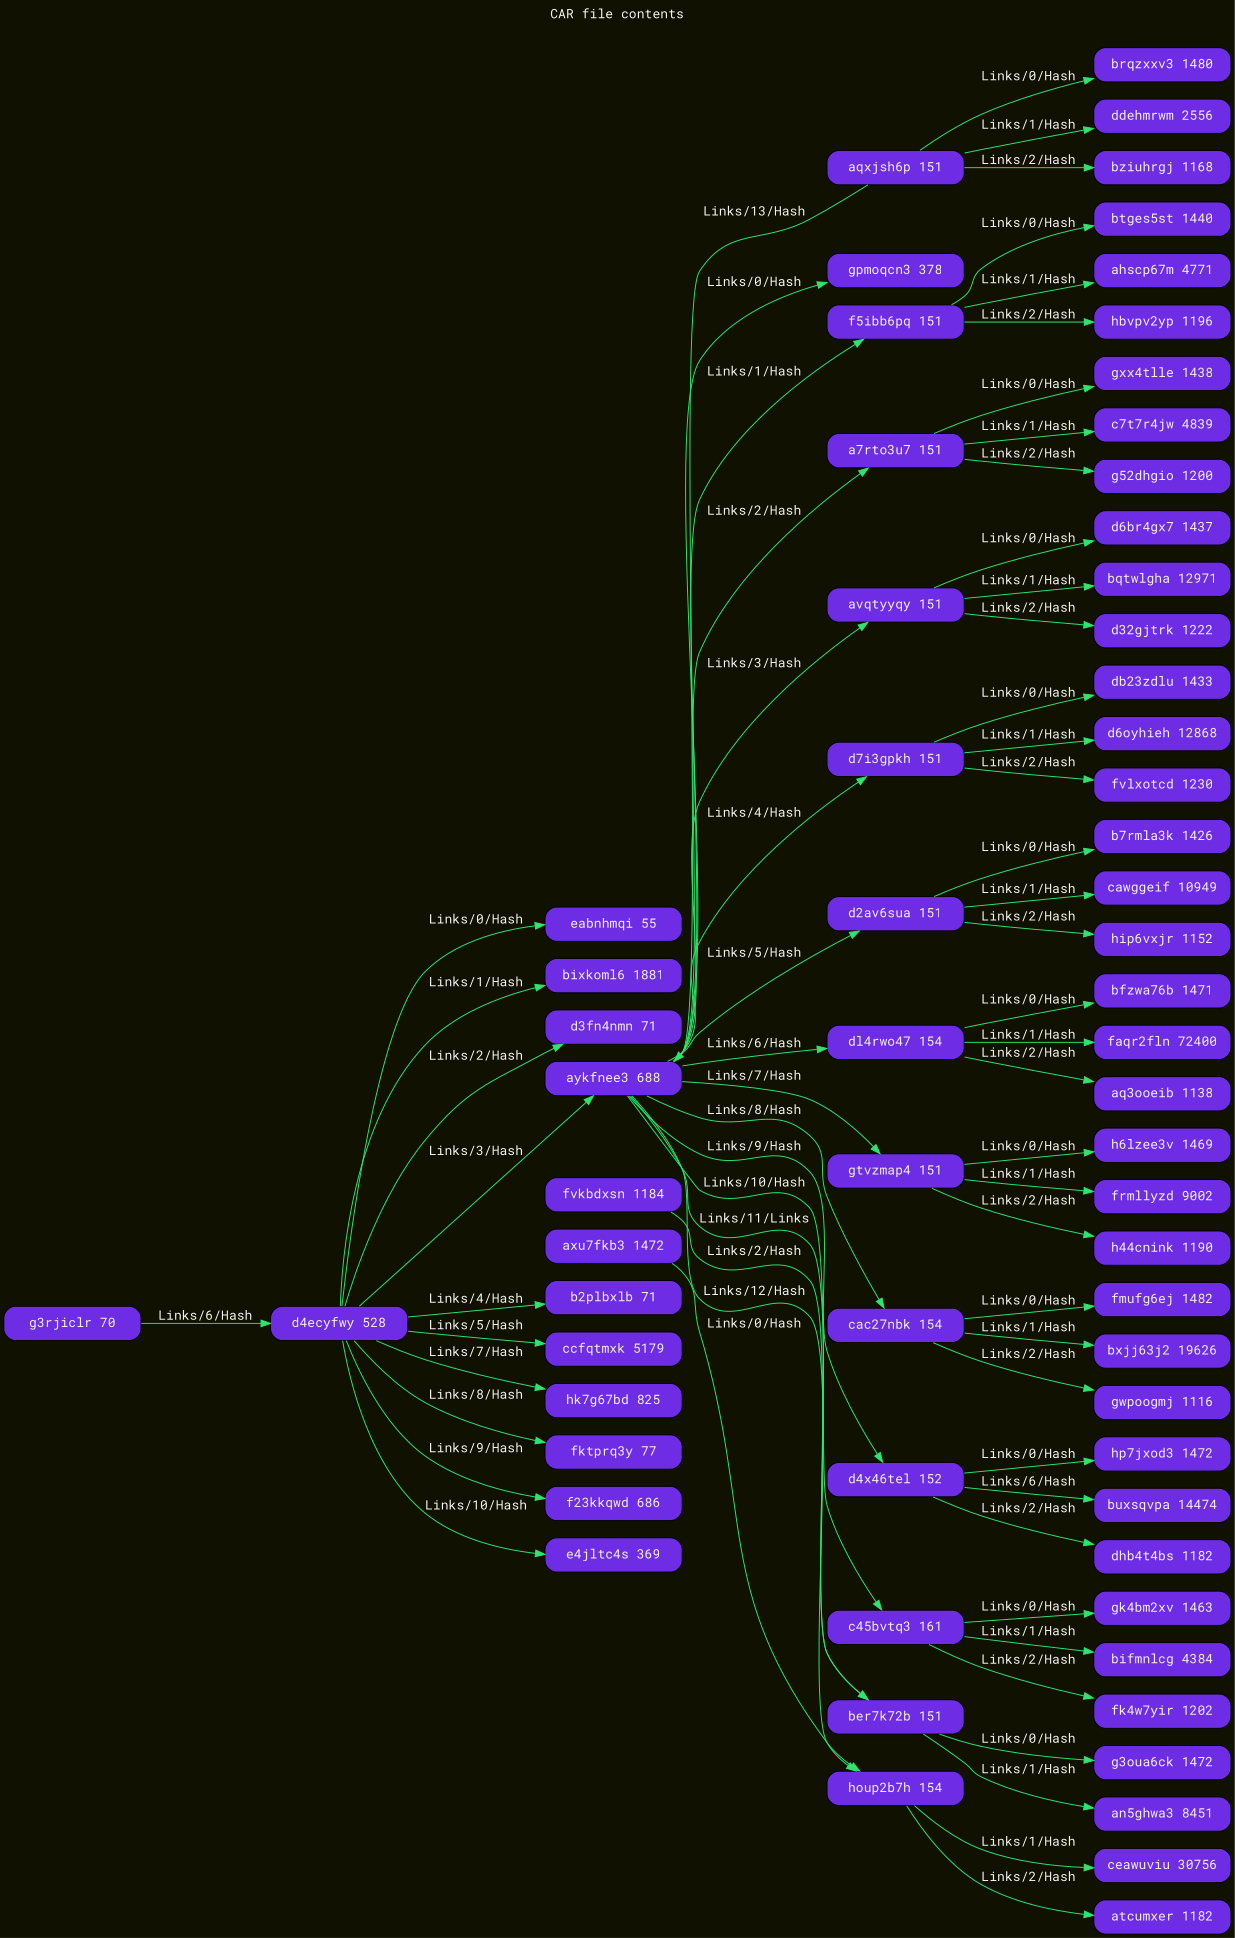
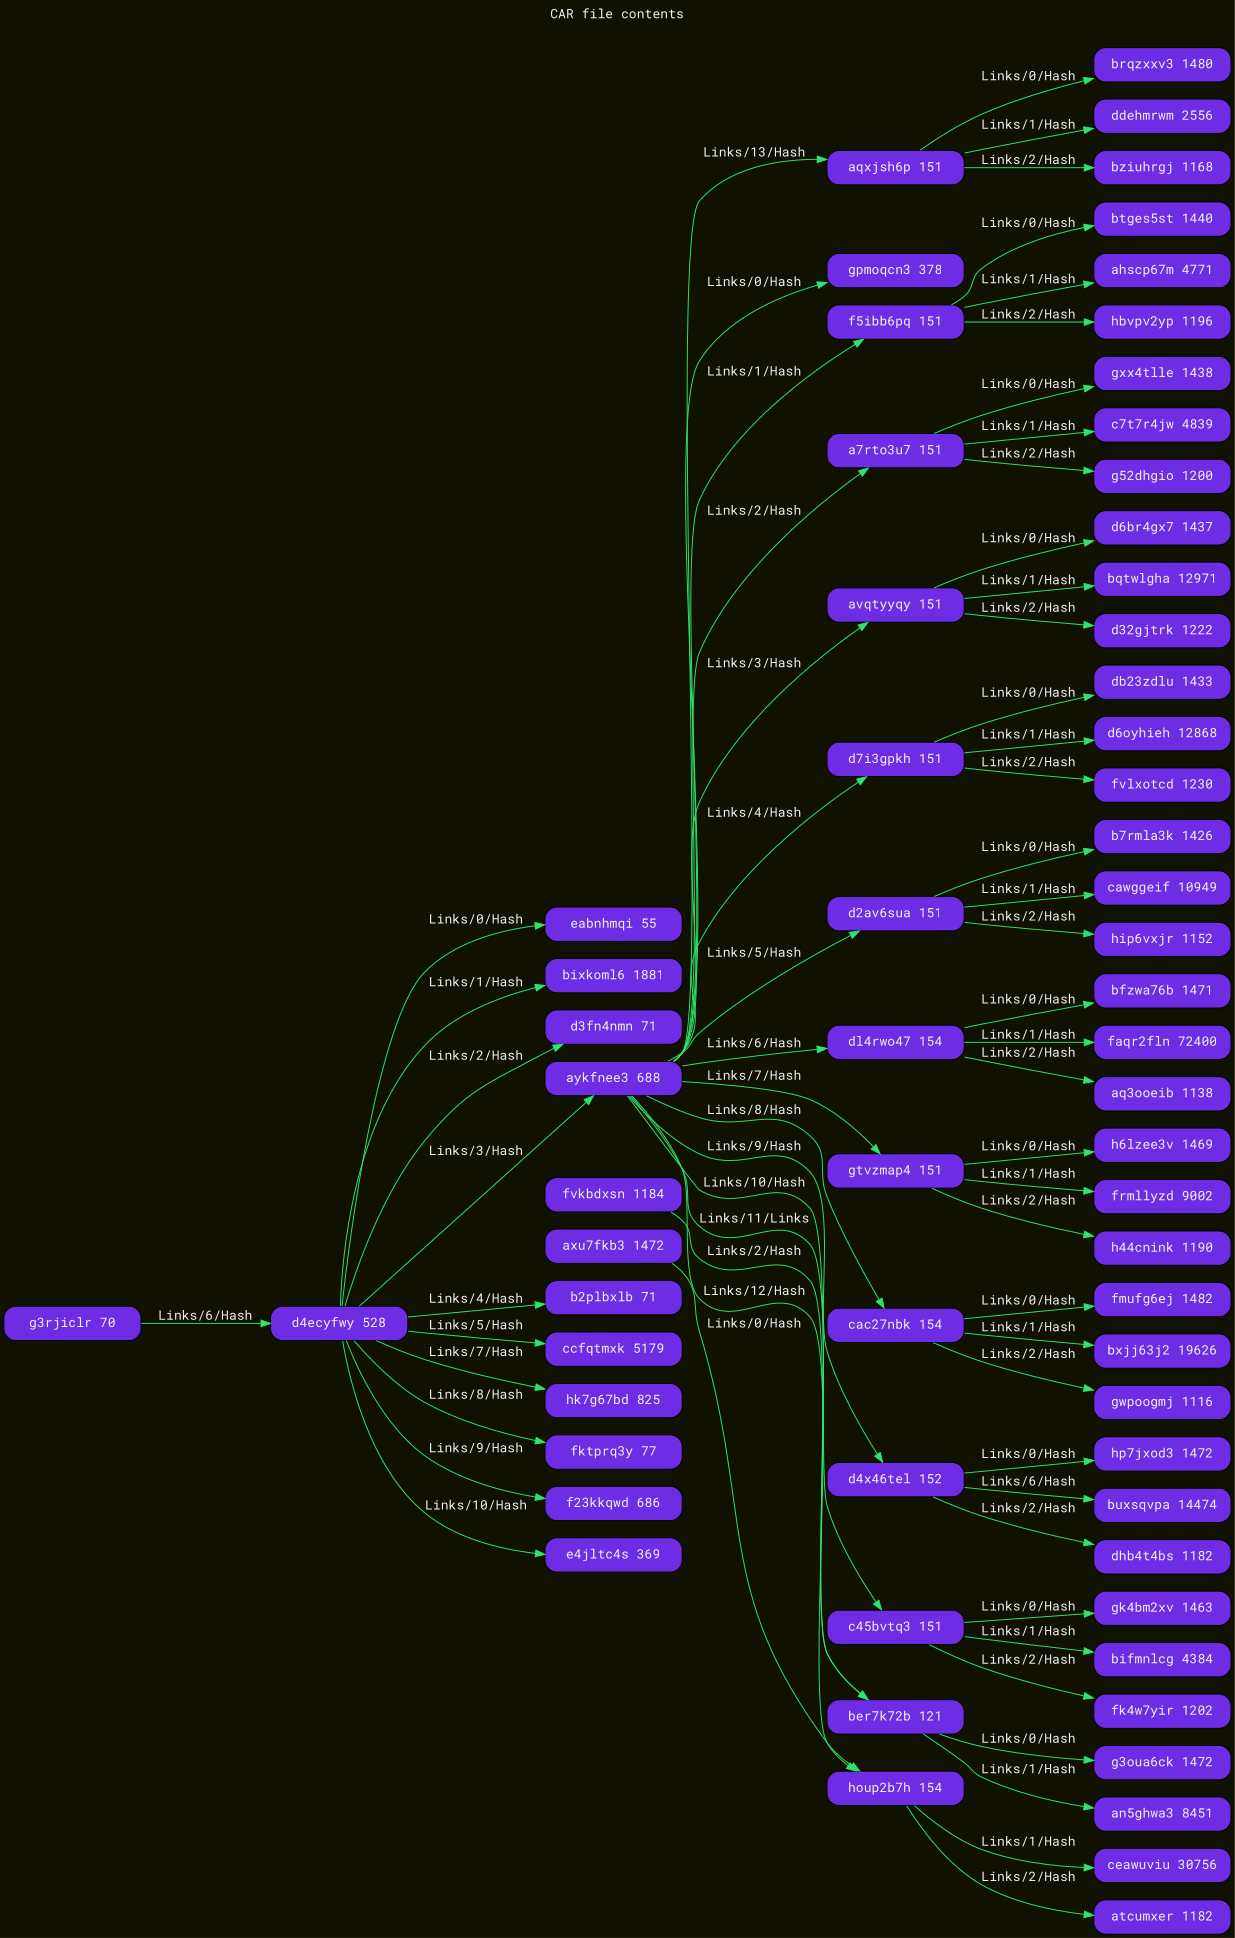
  digraph {
    bgcolor="#11111"
    fontcolor="#F2F2F2"
    fontname="Roboto Mono"
    label="CAR file contents"
    labelloc=t
    rankdir=LR
    node [fillcolor="#6e2de5" fontcolor="#F2F2F2" fontname="Roboto Mono" shape=rect style="filled,rounded"]
    edge [color="#2de56e" fontcolor="#F2F2F2" fontname="Roboto Mono"]
    n1 [label="eabnhmqi 55" width=2]
    n2 [label="bixkoml6 1881" width=2]
    n3 [label="d3fn4nmn 71" width=2]
    n4 [label="gpmoqcn3 378" width=2]
    n5 [label="btges5st 1440" width=2]
    n6 [label="ahscp67m 4771" width=2]
    n7 [label="hbvpv2yp 1196" width=2]
    n8 [label="f5ibb6pq 151" width=2]
    n9 [label="gxx4tlle 1438" width=2]
    n10 [label="c7t7r4jw 4839" width=2]
    n11 [label="g52dhgio 1200" width=2]
    n12 [label="a7rto3u7 151" width=2]
    n13 [label="d6br4gx7 1437" width=2]
    n14 [label="bqtwlgha 12971" width=2]
    n15 [label="d32gjtrk 1222" width=2]
    n16 [label="avqtyyqy 151" width=2]
    n17 [label="db23zdlu 1433" width=2]
    n18 [label="d6oyhieh 12868" width=2]
    n19 [label="fvlxotcd 1230" width=2]
    n20 [label="d7i3gpkh 151" width=2]
    n21 [label="b7rmla3k 1426" width=2]
    n22 [label="cawggeif 10949" width=2]
    n23 [label="hip6vxjr 1152" width=2]
    n24 [label="d2av6sua 151" width=2]
    n25 [label="bfzwa76b 1471" width=2]
    n26 [label="faqr2fln 72400" width=2]
    n27 [label="aq3ooeib 1138" width=2]
    n28 [label="dl4rwo47 154" width=2]
    n29 [label="h6lzee3v 1469" width=2]
    n30 [label="frmllyzd 9002" width=2]
    n31 [label="h44cnink 1190" width=2]
    n32 [label="gtvzmap4 151" width=2]
    n33 [label="fmufg6ej 1482" width=2]
    n34 [label="bxjj63j2 19626" width=2]
    n35 [label="gwpoogmj 1116" width=2]
    n36 [label="cac27nbk 154" width=2]
    n37 [label="hp7jxod3 1472" width=2]
    n38 [label="buxsqvpa 14474" width=2]
    n39 [label="dhb4t4bs 1182" width=2]
    n40 [label="d4x46tel 152" width=2]
    n41 [label="gk4bm2xv 1463" width=2]
    n42 [label="bifmnlcg 4384" width=2]
    n43 [label="fk4w7yir 1202" width=2]
-   n44 [label="c45bvtq3 161" width=2]
+   n44 [label="c45bvtq3 151" width=2]
    n45 [label="g3oua6ck 1472" width=2]
    n46 [label="an5ghwa3 8451" width=2]
    n47 [label="fvkbdxsn 1184" width=2]
-   n48 [label="ber7k72b 151" width=2]
+   n48 [label="ber7k72b 121" width=2]
    n49 [label="axu7fkb3 1472" width=2]
    n50 [label="houp2b7h 154" width=2]
    n51 [label="ceawuviu 30756" width=2]
    n52 [label="atcumxer 1182" width=2]
    n53 [label="brqzxxv3 1480" width=2]
    n54 [label="ddehmrwm 2556" width=2]
    n55 [label="bziuhrgj 1168" width=2]
    n56 [label="aqxjsh6p 151" width=2]
    n57 [label="aykfnee3 688" width=2]
    n58 [label="b2plbxlb 71" width=2]
    n59 [label="ccfqtmxk 5179" width=2]
    n60 [label="g3rjiclr 70" width=2]
    n61 [label="d4ecyfwy 528" width=2]
    n62 [label="hk7g67bd 825" width=2]
    n63 [label="fktprq3y 77" width=2]
    n64 [label="f23kkqwd 686" width=2]
    n65 [label="e4jltc4s 369" width=2]
    n8 -> n5 [label="Links/0/Hash"]
    n8 -> n6 [label="Links/1/Hash"]
    n8 -> n7 [label="Links/2/Hash"]
    n12 -> n9 [label="Links/0/Hash"]
    n12 -> n10 [label="Links/1/Hash"]
    n12 -> n11 [label="Links/2/Hash"]
    n16 -> n13 [label="Links/0/Hash"]
    n16 -> n14 [label="Links/1/Hash"]
    n16 -> n15 [label="Links/2/Hash"]
    n20 -> n17 [label="Links/0/Hash"]
    n20 -> n18 [label="Links/1/Hash"]
    n20 -> n19 [label="Links/2/Hash"]
    n24 -> n21 [label="Links/0/Hash"]
    n24 -> n22 [label="Links/1/Hash"]
    n24 -> n23 [label="Links/2/Hash"]
    n28 -> n25 [label="Links/0/Hash"]
    n28 -> n26 [label="Links/1/Hash"]
    n28 -> n27 [label="Links/2/Hash"]
    n32 -> n29 [label="Links/0/Hash"]
    n32 -> n30 [label="Links/1/Hash"]
    n32 -> n31 [label="Links/2/Hash"]
    n36 -> n33 [label="Links/0/Hash"]
    n36 -> n34 [label="Links/1/Hash"]
    n36 -> n35 [label="Links/2/Hash"]
    n40 -> n37 [label="Links/0/Hash"]
    n40 -> n38 [label="Links/6/Hash"]
    n40 -> n39 [label="Links/2/Hash"]
    n44 -> n41 [label="Links/0/Hash"]
    n44 -> n42 [label="Links/1/Hash"]
    n44 -> n43 [label="Links/2/Hash"]
    n47 -> n48 [label="Links/2/Hash"]
    n48 -> n45 [label="Links/0/Hash"]
    n48 -> n46 [label="Links/1/Hash"]
    n49 -> n50 [label="Links/0/Hash"]
    n50 -> n51 [label="Links/1/Hash"]
    n50 -> n52 [label="Links/2/Hash"]
    n56 -> n53 [label="Links/0/Hash"]
    n56 -> n54 [label="Links/1/Hash"]
    n56 -> n55 [label="Links/2/Hash"]
    n57 -> n4 [label="Links/0/Hash"]
    n57 -> n8 [label="Links/1/Hash"]
    n57 -> n12 [label="Links/2/Hash"]
    n57 -> n16 [label="Links/3/Hash"]
    n57 -> n20 [label="Links/4/Hash"]
    n57 -> n24 [label="Links/5/Hash"]
    n57 -> n28 [label="Links/6/Hash"]
    n57 -> n32 [label="Links/7/Hash"]
    n57 -> n36 [label="Links/8/Hash"]
    n57 -> n40 [label="Links/9/Hash"]
    n57 -> n44 [label="Links/10/Hash"]
    n57 -> n48 [label="Links/11/Links"]
    n57 -> n50 [label="Links/12/Hash"]
-   n56 -> n57 [label="Links/13/Hash"]
+   n57 -> n56 [label="Links/13/Hash"]
    n60 -> n61 [label="Links/6/Hash"]
    n61 -> n1 [label="Links/0/Hash"]
    n61 -> n2 [label="Links/1/Hash"]
    n61 -> n3 [label="Links/2/Hash"]
    n61 -> n57 [label="Links/3/Hash"]
    n61 -> n58 [label="Links/4/Hash"]
    n61 -> n59 [label="Links/5/Hash"]
    n61 -> n62 [label="Links/7/Hash"]
    n61 -> n63 [label="Links/8/Hash"]
    n61 -> n64 [label="Links/9/Hash"]
    n61 -> n65 [label="Links/10/Hash"]
  }
